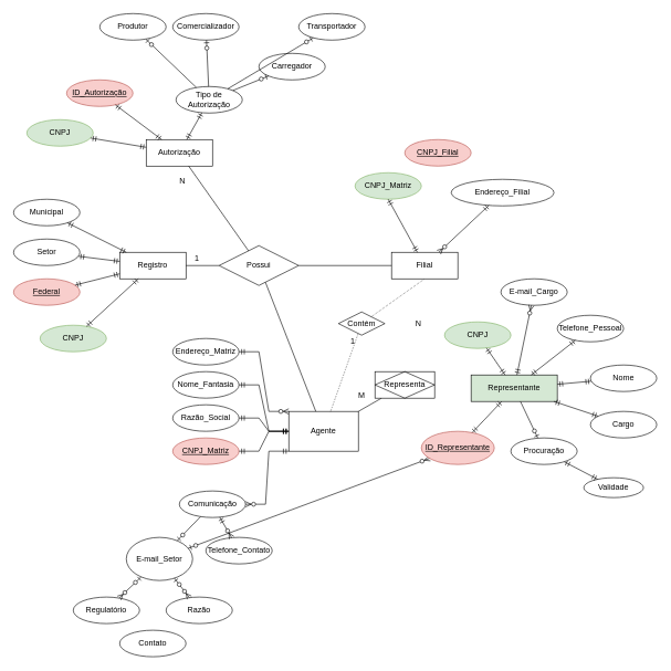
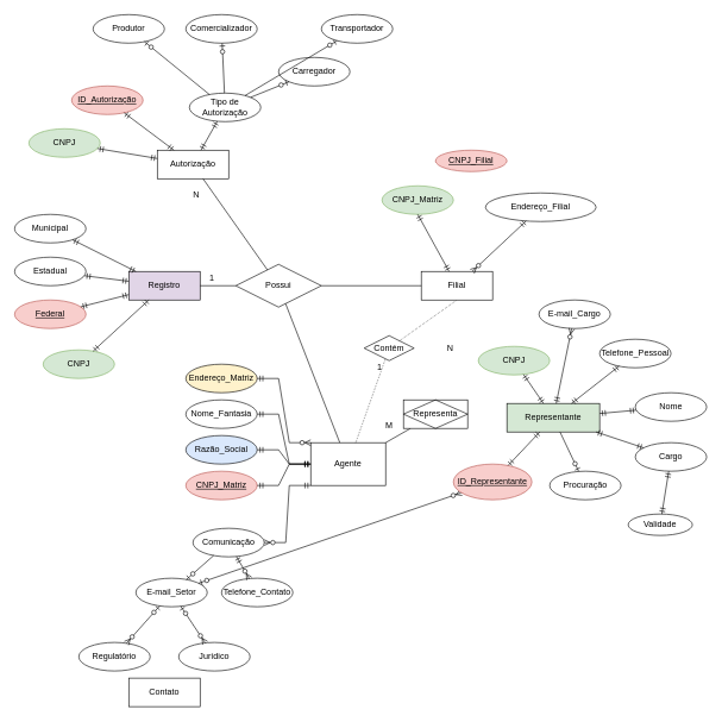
  <mxCell id="0" />
  <mxCell id="1" parent="0" />
  <mxCell id="2" value="Telefone_Contato" style="ellipse;whiteSpace=wrap;html=1;align=center;" parent="1" vertex="1"><mxGeometry x="310" y="810" width="100" height="40" as="geometry" /></mxCell>
- <mxCell id="3" value="E-mail_Setor" style="ellipse;whiteSpace=wrap;html=1;align=center;" parent="1" vertex="1"><mxGeometry x="190" y="810" width="100" height="65" as="geometry" /></mxCell>
+ <mxCell id="3" value="E-mail_Setor" style="ellipse;whiteSpace=wrap;html=1;align=center;" parent="1" vertex="1"><mxGeometry x="190" y="810" width="100" height="40" as="geometry" /></mxCell>
  <mxCell id="4" value="Nome_Fantasia" style="ellipse;whiteSpace=wrap;html=1;align=center;" parent="1" vertex="1"><mxGeometry x="260" y="560" width="100" height="40" as="geometry" /></mxCell>
- <mxCell id="5" value="Razão_Social" style="ellipse;whiteSpace=wrap;html=1;align=center;" parent="1" vertex="1"><mxGeometry x="260" y="610" width="100" height="40" as="geometry" /></mxCell>
- <mxCell id="6" value="Endereço_Matriz" style="ellipse;whiteSpace=wrap;html=1;align=center;" parent="1" vertex="1"><mxGeometry x="260" y="510" width="100" height="40" as="geometry" /></mxCell>
+ <mxCell id="5" value="Razão_Social" style="ellipse;whiteSpace=wrap;html=1;align=center;fillColor=#dae8fc;" parent="1" vertex="1"><mxGeometry x="260" y="610" width="100" height="40" as="geometry" /></mxCell>
+ <mxCell id="6" value="Endereço_Matriz" style="ellipse;whiteSpace=wrap;html=1;align=center;fillColor=#fff2cc;" parent="1" vertex="1"><mxGeometry x="260" y="510" width="100" height="40" as="geometry" /></mxCell>
  <mxCell id="7" value="Comunicação" style="ellipse;whiteSpace=wrap;html=1;align=center;" parent="1" vertex="1"><mxGeometry x="270" y="740" width="100" height="40" as="geometry" /></mxCell>
  <mxCell id="8" value="CNPJ_Matriz" style="ellipse;whiteSpace=wrap;html=1;align=center;fontStyle=4;fillColor=#f8cecc;strokeColor=#b85450;" parent="1" vertex="1"><mxGeometry x="260" y="660" width="100" height="40" as="geometry" /></mxCell>
  <mxCell id="9" value="Agente" style="whiteSpace=wrap;html=1;align=center;" parent="1" vertex="1"><mxGeometry x="435" y="620" width="105" height="60" as="geometry" /></mxCell>
  <mxCell id="10" value="" style="edgeStyle=entityRelationEdgeStyle;fontSize=12;html=1;endArrow=ERzeroToMany;startArrow=ERmandOne;rounded=0;exitX=0;exitY=1;exitDx=0;exitDy=0;" parent="1" source="9" target="7" edge="1"><mxGeometry width="100" height="100" relative="1" as="geometry"><mxPoint x="560" y="640" as="sourcePoint" /><mxPoint x="660" y="540" as="targetPoint" /></mxGeometry></mxCell>
  <mxCell id="11" value="" style="edgeStyle=entityRelationEdgeStyle;fontSize=12;html=1;endArrow=ERmandOne;startArrow=ERmandOne;rounded=0;entryX=0;entryY=0.5;entryDx=0;entryDy=0;" parent="1" source="8" target="9" edge="1"><mxGeometry width="100" height="100" relative="1" as="geometry"><mxPoint x="560" y="740" as="sourcePoint" /><mxPoint x="660" y="640" as="targetPoint" /></mxGeometry></mxCell>
  <mxCell id="12" value="" style="edgeStyle=entityRelationEdgeStyle;fontSize=12;html=1;endArrow=ERmandOne;startArrow=ERmandOne;rounded=0;" parent="1" source="5" target="9" edge="1"><mxGeometry width="100" height="100" relative="1" as="geometry"><mxPoint x="560" y="740" as="sourcePoint" /><mxPoint x="660" y="640" as="targetPoint" /></mxGeometry></mxCell>
  <mxCell id="13" value="" style="edgeStyle=entityRelationEdgeStyle;fontSize=12;html=1;endArrow=ERmandOne;startArrow=ERmandOne;rounded=0;entryX=0;entryY=0.5;entryDx=0;entryDy=0;" parent="1" source="4" target="9" edge="1"><mxGeometry width="100" height="100" relative="1" as="geometry"><mxPoint x="560" y="740" as="sourcePoint" /><mxPoint x="660" y="640" as="targetPoint" /></mxGeometry></mxCell>
  <mxCell id="14" value="" style="edgeStyle=entityRelationEdgeStyle;fontSize=12;html=1;endArrow=ERzeroToMany;startArrow=ERmandOne;rounded=0;entryX=0;entryY=0;entryDx=0;entryDy=0;" parent="1" source="6" target="9" edge="1"><mxGeometry width="100" height="100" relative="1" as="geometry"><mxPoint x="560" y="740" as="sourcePoint" /><mxPoint x="660" y="640" as="targetPoint" /></mxGeometry></mxCell>
  <mxCell id="15" value="" style="fontSize=12;html=1;endArrow=ERzeroToMany;startArrow=ERmandOne;rounded=0;" parent="1" source="7" target="2" edge="1"><mxGeometry width="100" height="100" relative="1" as="geometry"><mxPoint x="306.519" y="759.259" as="sourcePoint" /><mxPoint x="263.481" y="820.741" as="targetPoint" /><Array as="points" /></mxGeometry></mxCell>
  <mxCell id="16" value="Regulatório" style="ellipse;whiteSpace=wrap;html=1;align=center;" parent="1" vertex="1"><mxGeometry x="110" y="900" width="100" height="40" as="geometry" /></mxCell>
- <mxCell id="17" value="Contato" style="ellipse;whiteSpace=wrap;html=1;align=center;" parent="1" vertex="1"><mxGeometry x="180" y="950" width="100" height="40" as="geometry" /></mxCell>
- <mxCell id="18" value="Razão" style="ellipse;whiteSpace=wrap;html=1;align=center;" parent="1" vertex="1"><mxGeometry x="250" y="900" width="100" height="40" as="geometry" /></mxCell>
+ <mxCell id="17" value="Contato" style="whiteSpace=wrap;html=1;align=center;rounded=0;" parent="1" vertex="1"><mxGeometry x="180" y="950" width="100" height="40" as="geometry" /></mxCell>
+ <mxCell id="18" value="Jurídico" style="ellipse;whiteSpace=wrap;html=1;align=center;" parent="1" vertex="1"><mxGeometry x="250" y="900" width="100" height="40" as="geometry" /></mxCell>
  <mxCell id="19" value="" style="fontSize=12;html=1;endArrow=ERzeroToMany;startArrow=ERzeroToOne;rounded=0;" parent="1" source="3" target="16" edge="1"><mxGeometry width="100" height="100" relative="1" as="geometry"><mxPoint x="40" y="1090" as="sourcePoint" /><mxPoint x="140" y="990" as="targetPoint" /></mxGeometry></mxCell>
  <mxCell id="20" value="" style="fontSize=12;html=1;endArrow=ERzeroToOne;endFill=1;rounded=0;" parent="1" source="7" target="3" edge="1"><mxGeometry width="100" height="100" relative="1" as="geometry"><mxPoint x="560" y="840" as="sourcePoint" /><mxPoint x="660" y="740" as="targetPoint" /></mxGeometry></mxCell>
  <mxCell id="21" value="" style="fontSize=12;html=1;endArrow=ERzeroToMany;startArrow=ERzeroToOne;rounded=0;" parent="1" source="3" target="18" edge="1"><mxGeometry width="100" height="100" relative="1" as="geometry"><mxPoint x="560" y="840" as="sourcePoint" /><mxPoint x="660" y="740" as="targetPoint" /></mxGeometry></mxCell>
  <mxCell id="22" value="" style="fontSize=12;html=1;endArrow=ERzeroToMany;startArrow=ERzeroToOne;rounded=0;" parent="1" source="3" target="79" edge="1"><mxGeometry width="100" height="100" relative="1" as="geometry"><mxPoint x="560" y="840" as="sourcePoint" /><mxPoint x="370" y="1060" as="targetPoint" /></mxGeometry></mxCell>
  <mxCell id="23" value="Filial" style="whiteSpace=wrap;html=1;align=center;" parent="1" vertex="1"><mxGeometry x="590" y="380" width="100" height="40" as="geometry" /></mxCell>
  <mxCell id="24" value="Contém" style="shape=rhombus;perimeter=rhombusPerimeter;whiteSpace=wrap;html=1;align=center;" parent="1" vertex="1"><mxGeometry x="510" y="470" width="70" height="35" as="geometry" /></mxCell>
  <mxCell id="25" value="CNPJ_Matriz" style="ellipse;whiteSpace=wrap;html=1;align=center;fillColor=#d5e8d4;strokeColor=#82b366;" parent="1" vertex="1"><mxGeometry x="535" y="260" width="100" height="40" as="geometry" /></mxCell>
- <mxCell id="26" value="CNPJ_Filial" style="ellipse;whiteSpace=wrap;html=1;align=center;fontStyle=4;fillColor=#f8cecc;strokeColor=#b85450;" parent="1" vertex="1"><mxGeometry x="610" y="210" width="100" height="40" as="geometry" /></mxCell>
+ <mxCell id="26" value="CNPJ_Filial" style="ellipse;whiteSpace=wrap;html=1;align=center;fontStyle=4;fillColor=#f8cecc;strokeColor=#b85450;" parent="1" vertex="1"><mxGeometry x="610" y="210" width="100" height="30" as="geometry" /></mxCell>
  <mxCell id="27" value="Endereço_Filial" style="ellipse;whiteSpace=wrap;html=1;align=center;" parent="1" vertex="1"><mxGeometry x="680" y="270" width="155" height="40" as="geometry" /></mxCell>
  <mxCell id="28" value="Autorização" style="whiteSpace=wrap;html=1;align=center;" parent="1" vertex="1"><mxGeometry x="220" y="210" width="100" height="40" as="geometry" /></mxCell>
- <mxCell id="29" value="Registro" style="whiteSpace=wrap;html=1;align=center;" parent="1" vertex="1"><mxGeometry x="180" y="380" width="100" height="40" as="geometry" /></mxCell>
+ <mxCell id="29" value="Registro" style="whiteSpace=wrap;html=1;align=center;fillColor=#e1d5e7;" parent="1" vertex="1"><mxGeometry x="180" y="380" width="100" height="40" as="geometry" /></mxCell>
  <mxCell id="30" value="" style="fontSize=12;html=1;endArrow=ERmandOne;startArrow=ERmandOne;rounded=0;entryX=0.5;entryY=1;entryDx=0;entryDy=0;" parent="1" source="23" target="25" edge="1"><mxGeometry width="100" height="100" relative="1" as="geometry"><mxPoint x="560" y="440" as="sourcePoint" /><mxPoint x="660" y="340" as="targetPoint" /></mxGeometry></mxCell>
  <mxCell id="31" value="" style="fontSize=12;html=1;endArrow=ERzeroToMany;startArrow=ERmandOne;rounded=0;" parent="1" source="27" target="23" edge="1"><mxGeometry width="100" height="100" relative="1" as="geometry"><mxPoint x="550" y="440" as="sourcePoint" /><mxPoint x="650" y="340" as="targetPoint" /></mxGeometry></mxCell>
  <mxCell id="32" value="Representante" style="whiteSpace=wrap;html=1;align=center;fillColor=#d5e8d4;" parent="1" vertex="1"><mxGeometry x="710" y="565" width="130" height="40" as="geometry" /></mxCell>
  <mxCell id="33" value="CNPJ" style="ellipse;whiteSpace=wrap;html=1;align=center;fillColor=#d5e8d4;strokeColor=#82b366;" parent="1" vertex="1"><mxGeometry x="670" y="485" width="100" height="40" as="geometry" /></mxCell>
  <mxCell id="34" value="E-mail_Cargo" style="ellipse;whiteSpace=wrap;html=1;align=center;" parent="1" vertex="1"><mxGeometry x="755" y="420" width="100" height="40" as="geometry" /></mxCell>
  <mxCell id="35" value="Nome" style="ellipse;whiteSpace=wrap;html=1;align=center;" parent="1" vertex="1"><mxGeometry x="890" y="550" width="100" height="40" as="geometry" /></mxCell>
  <mxCell id="36" value="Cargo" style="ellipse;whiteSpace=wrap;html=1;align=center;" parent="1" vertex="1"><mxGeometry x="890" y="620" width="100" height="40" as="geometry" /></mxCell>
  <mxCell id="37" value="" style="fontSize=12;html=1;endArrow=ERmandOne;startArrow=ERmandOne;rounded=0;" parent="1" source="32" target="33" edge="1"><mxGeometry width="100" height="100" relative="1" as="geometry"><mxPoint x="560" y="740" as="sourcePoint" /><mxPoint x="660" y="640" as="targetPoint" /></mxGeometry></mxCell>
  <mxCell id="38" value="" style="fontSize=12;html=1;endArrow=ERzeroToMany;startArrow=ERmandOne;rounded=0;" parent="1" source="32" target="34" edge="1"><mxGeometry width="100" height="100" relative="1" as="geometry"><mxPoint x="560" y="740" as="sourcePoint" /><mxPoint x="660" y="640" as="targetPoint" /></mxGeometry></mxCell>
  <mxCell id="39" value="" style="fontSize=12;html=1;endArrow=ERmandOne;startArrow=ERmandOne;rounded=0;" parent="1" source="32" target="35" edge="1"><mxGeometry width="100" height="100" relative="1" as="geometry"><mxPoint x="560" y="740" as="sourcePoint" /><mxPoint x="660" y="640" as="targetPoint" /></mxGeometry></mxCell>
  <mxCell id="40" value="" style="fontSize=12;html=1;endArrow=ERmandOne;startArrow=ERmandOne;rounded=0;" parent="1" source="32" target="36" edge="1"><mxGeometry width="100" height="100" relative="1" as="geometry"><mxPoint x="560" y="740" as="sourcePoint" /><mxPoint x="660" y="640" as="targetPoint" /></mxGeometry></mxCell>
  <mxCell id="41" value="Validade" style="ellipse;whiteSpace=wrap;html=1;align=center;" parent="1" vertex="1"><mxGeometry x="880" y="720" width="90" height="30" as="geometry" /></mxCell>
- <mxCell id="42" value="" style="fontSize=12;html=1;endArrow=ERmandOne;startArrow=ERmandOne;rounded=0;" parent="1" source="41" target="77" edge="1"><mxGeometry width="100" height="100" relative="1" as="geometry"><mxPoint x="560" y="640" as="sourcePoint" /><mxPoint x="660" y="540" as="targetPoint" /></mxGeometry></mxCell>
+ <mxCell id="42" value="" style="fontSize=12;html=1;endArrow=ERmandOne;startArrow=ERmandOne;rounded=0;" parent="1" source="41" target="36" edge="1"><mxGeometry width="100" height="100" relative="1" as="geometry"><mxPoint x="560" y="640" as="sourcePoint" /><mxPoint x="660" y="540" as="targetPoint" /></mxGeometry></mxCell>
  <mxCell id="43" value="" style="endArrow=none;html=1;rounded=0;dashed=1;dashPattern=1 2;" parent="1" source="9" target="24" edge="1"><mxGeometry relative="1" as="geometry"><mxPoint x="530" y="590" as="sourcePoint" /><mxPoint x="690" y="590" as="targetPoint" /></mxGeometry></mxCell>
  <mxCell id="44" value="1" style="resizable=0;html=1;align=right;verticalAlign=bottom;" parent="43" connectable="0" vertex="1"><mxGeometry x="1" relative="1" as="geometry"><mxPoint x="-5" y="20" as="offset" /></mxGeometry></mxCell>
  <mxCell id="45" value="" style="endArrow=none;html=1;rounded=0;dashed=1;dashPattern=1 2;entryX=0.5;entryY=1;entryDx=0;entryDy=0;" parent="1" source="24" target="23" edge="1"><mxGeometry relative="1" as="geometry"><mxPoint x="530" y="590" as="sourcePoint" /><mxPoint x="690" y="590" as="targetPoint" /></mxGeometry></mxCell>
  <mxCell id="46" value="N" style="resizable=0;html=1;align=right;verticalAlign=bottom;" parent="45" connectable="0" vertex="1"><mxGeometry x="1" relative="1" as="geometry"><mxPoint x="-5" y="75" as="offset" /></mxGeometry></mxCell>
  <mxCell id="47" value="" style="endArrow=none;html=1;rounded=0;" parent="1" source="9" target="49" edge="1"><mxGeometry relative="1" as="geometry"><mxPoint x="530" y="590" as="sourcePoint" /><mxPoint x="601.88" y="598.205" as="targetPoint" /></mxGeometry></mxCell>
  <mxCell id="48" value="M" style="resizable=0;html=1;align=right;verticalAlign=bottom;" parent="47" connectable="0" vertex="1"><mxGeometry x="1" relative="1" as="geometry"><mxPoint x="-25" y="5" as="offset" /></mxGeometry></mxCell>
  <mxCell id="49" value="Representa" style="shape=associativeEntity;whiteSpace=wrap;html=1;align=center;" parent="1" vertex="1"><mxGeometry x="565" y="560" width="90" height="40" as="geometry" /></mxCell>
  <mxCell id="50" value="Telefone_Pessoal" style="ellipse;whiteSpace=wrap;html=1;align=center;" parent="1" vertex="1"><mxGeometry x="840" y="475" width="100" height="40" as="geometry" /></mxCell>
  <mxCell id="51" value="" style="fontSize=12;html=1;endArrow=ERmandOne;startArrow=ERmandOne;rounded=0;" parent="1" source="32" target="50" edge="1"><mxGeometry width="100" height="100" relative="1" as="geometry"><mxPoint x="850" y="620" as="sourcePoint" /><mxPoint x="911.589" y="637.196" as="targetPoint" /></mxGeometry></mxCell>
  <mxCell id="52" value="Possui" style="shape=rhombus;perimeter=rhombusPerimeter;whiteSpace=wrap;html=1;align=center;" parent="1" vertex="1"><mxGeometry x="330" y="370" width="120" height="60" as="geometry" /></mxCell>
  <mxCell id="53" value="" style="endArrow=none;html=1;rounded=0;" parent="1" source="52" target="9" edge="1"><mxGeometry relative="1" as="geometry"><mxPoint x="480" y="540" as="sourcePoint" /><mxPoint x="640" y="540" as="targetPoint" /></mxGeometry></mxCell>
  <mxCell id="54" value="" style="endArrow=none;html=1;rounded=0;" parent="1" source="52" target="23" edge="1"><mxGeometry relative="1" as="geometry"><mxPoint x="480" y="540" as="sourcePoint" /><mxPoint x="640" y="540" as="targetPoint" /></mxGeometry></mxCell>
  <mxCell id="55" value="" style="endArrow=none;html=1;rounded=0;" parent="1" source="52" target="28" edge="1"><mxGeometry relative="1" as="geometry"><mxPoint x="480" y="340" as="sourcePoint" /><mxPoint x="640" y="340" as="targetPoint" /></mxGeometry></mxCell>
  <mxCell id="56" value="N" style="resizable=0;html=1;align=right;verticalAlign=bottom;" parent="55" connectable="0" vertex="1"><mxGeometry x="1" relative="1" as="geometry"><mxPoint x="-5" y="30" as="offset" /></mxGeometry></mxCell>
  <mxCell id="57" value="" style="endArrow=none;html=1;rounded=0;" parent="1" source="52" target="29" edge="1"><mxGeometry relative="1" as="geometry"><mxPoint x="480" y="440" as="sourcePoint" /><mxPoint x="640" y="440" as="targetPoint" /></mxGeometry></mxCell>
  <mxCell id="58" value="1" style="resizable=0;html=1;align=right;verticalAlign=bottom;" parent="57" connectable="0" vertex="1"><mxGeometry x="1" relative="1" as="geometry"><mxPoint x="20" y="-2" as="offset" /></mxGeometry></mxCell>
- <mxCell id="59" value="Setor" style="ellipse;whiteSpace=wrap;html=1;align=center;" parent="1" vertex="1"><mxGeometry x="20" y="360" width="100" height="40" as="geometry" /></mxCell>
+ <mxCell id="59" value="Estadual" style="ellipse;whiteSpace=wrap;html=1;align=center;" parent="1" vertex="1"><mxGeometry x="20" y="360" width="100" height="40" as="geometry" /></mxCell>
  <mxCell id="60" value="ID_Autorização" style="ellipse;whiteSpace=wrap;html=1;align=center;fontStyle=4;fillColor=#f8cecc;strokeColor=#b85450;" parent="1" vertex="1"><mxGeometry x="100" y="120" width="100" height="40" as="geometry" /></mxCell>
  <mxCell id="61" value="Tipo de Autorização" style="ellipse;whiteSpace=wrap;html=1;align=center;" parent="1" vertex="1"><mxGeometry x="265" y="130" width="100" height="40" as="geometry" /></mxCell>
- <mxCell id="62" value="Produtor" style="ellipse;whiteSpace=wrap;html=1;align=center;" parent="1" vertex="1"><mxGeometry x="150" y="20" width="100" height="40" as="geometry" /></mxCell>
+ <mxCell id="62" value="Produtor" style="ellipse;whiteSpace=wrap;html=1;align=center;" parent="1" vertex="1"><mxGeometry x="130" y="20" width="100" height="40" as="geometry" /></mxCell>
  <mxCell id="63" value="Comercializador" style="ellipse;whiteSpace=wrap;html=1;align=center;" parent="1" vertex="1"><mxGeometry x="260" y="20" width="100" height="40" as="geometry" /></mxCell>
  <mxCell id="64" value="Transportador" style="ellipse;whiteSpace=wrap;html=1;align=center;" parent="1" vertex="1"><mxGeometry x="450" y="20" width="100" height="40" as="geometry" /></mxCell>
  <mxCell id="65" value="Carregador" style="ellipse;whiteSpace=wrap;html=1;align=center;" parent="1" vertex="1"><mxGeometry x="390" y="80" width="100" height="40" as="geometry" /></mxCell>
  <mxCell id="66" value="" style="fontSize=12;html=1;endArrow=ERmandOne;startArrow=ERmandOne;rounded=0;" parent="1" source="28" target="60" edge="1"><mxGeometry width="100" height="100" relative="1" as="geometry"><mxPoint x="210" y="290" as="sourcePoint" /><mxPoint x="310" y="190" as="targetPoint" /></mxGeometry></mxCell>
  <mxCell id="67" value="Municipal" style="ellipse;whiteSpace=wrap;html=1;align=center;" parent="1" vertex="1"><mxGeometry x="20" y="300" width="100" height="40" as="geometry" /></mxCell>
  <mxCell id="68" value="Federal" style="ellipse;whiteSpace=wrap;html=1;align=center;fontStyle=4;fillColor=#f8cecc;strokeColor=#b85450;" parent="1" vertex="1"><mxGeometry x="20" y="420" width="100" height="40" as="geometry" /></mxCell>
  <mxCell id="69" value="" style="fontSize=12;html=1;endArrow=ERmandOne;startArrow=ERmandOne;rounded=0;" parent="1" source="29" target="67" edge="1"><mxGeometry width="100" height="100" relative="1" as="geometry"><mxPoint x="340" y="290" as="sourcePoint" /><mxPoint x="440" y="190" as="targetPoint" /></mxGeometry></mxCell>
  <mxCell id="70" value="" style="fontSize=12;html=1;endArrow=ERmandOne;startArrow=ERmandOne;rounded=0;" parent="1" source="29" target="59" edge="1"><mxGeometry width="100" height="100" relative="1" as="geometry"><mxPoint x="120" y="390" as="sourcePoint" /><mxPoint x="161.43" y="348.57" as="targetPoint" /></mxGeometry></mxCell>
  <mxCell id="71" value="" style="fontSize=12;html=1;endArrow=ERmandOne;startArrow=ERmandOne;rounded=0;" parent="1" source="68" target="29" edge="1"><mxGeometry width="100" height="100" relative="1" as="geometry"><mxPoint x="90" y="390" as="sourcePoint" /><mxPoint x="69.806" y="349.612" as="targetPoint" /></mxGeometry></mxCell>
  <mxCell id="72" value="" style="fontSize=12;html=1;endArrow=ERzeroToOne;endFill=1;rounded=0;" parent="1" source="61" target="62" edge="1"><mxGeometry width="100" height="100" relative="1" as="geometry"><mxPoint x="340" y="290" as="sourcePoint" /><mxPoint x="440" y="190" as="targetPoint" /></mxGeometry></mxCell>
  <mxCell id="73" value="" style="fontSize=12;html=1;endArrow=ERzeroToOne;endFill=1;rounded=0;" parent="1" source="61" target="63" edge="1"><mxGeometry width="100" height="100" relative="1" as="geometry"><mxPoint x="299.882" y="131.69" as="sourcePoint" /><mxPoint x="230.137" y="68.306" as="targetPoint" /></mxGeometry></mxCell>
  <mxCell id="74" value="" style="fontSize=12;html=1;endArrow=ERzeroToOne;endFill=1;rounded=0;" parent="1" source="61" target="64" edge="1"><mxGeometry width="100" height="100" relative="1" as="geometry"><mxPoint x="320" y="130" as="sourcePoint" /><mxPoint x="320" y="70" as="targetPoint" /></mxGeometry></mxCell>
  <mxCell id="75" value="" style="fontSize=12;html=1;endArrow=ERzeroToOne;endFill=1;rounded=0;" parent="1" source="61" target="65" edge="1"><mxGeometry width="100" height="100" relative="1" as="geometry"><mxPoint x="340.118" y="131.69" as="sourcePoint" /><mxPoint x="409.863" y="68.306" as="targetPoint" /></mxGeometry></mxCell>
  <mxCell id="76" value="" style="fontSize=12;html=1;endArrow=ERmandOne;startArrow=ERmandOne;rounded=0;" parent="1" source="28" target="61" edge="1"><mxGeometry width="100" height="100" relative="1" as="geometry"><mxPoint x="340" y="290" as="sourcePoint" /><mxPoint x="440" y="190" as="targetPoint" /></mxGeometry></mxCell>
  <mxCell id="77" value="Procuração" style="ellipse;whiteSpace=wrap;html=1;align=center;" parent="1" vertex="1"><mxGeometry x="770" y="660" width="100" height="40" as="geometry" /></mxCell>
  <mxCell id="78" value="" style="fontSize=12;html=1;endArrow=ERzeroToOne;endFill=1;rounded=0;" parent="1" source="32" target="77" edge="1"><mxGeometry width="100" height="100" relative="1" as="geometry"><mxPoint x="340" y="740" as="sourcePoint" /><mxPoint x="440" y="640" as="targetPoint" /></mxGeometry></mxCell>
  <mxCell id="79" value="ID_Representante" style="ellipse;whiteSpace=wrap;html=1;align=center;fontStyle=4;fillColor=#f8cecc;strokeColor=#b85450;" parent="1" vertex="1"><mxGeometry x="635" y="650" width="110" height="50" as="geometry" /></mxCell>
  <mxCell id="80" value="" style="fontSize=12;html=1;endArrow=ERmandOne;startArrow=ERmandOne;rounded=0;" parent="1" source="79" target="32" edge="1"><mxGeometry width="100" height="100" relative="1" as="geometry"><mxPoint x="580" y="630" as="sourcePoint" /><mxPoint x="680" y="530" as="targetPoint" /></mxGeometry></mxCell>
  <mxCell id="81" value="CNPJ" style="ellipse;whiteSpace=wrap;html=1;align=center;fillColor=#d5e8d4;strokeColor=#82b366;" vertex="1" parent="1"><mxGeometry x="60" y="490" width="100" height="40" as="geometry" /></mxCell>
  <mxCell id="82" value="CNPJ" style="ellipse;whiteSpace=wrap;html=1;align=center;fillColor=#d5e8d4;strokeColor=#82b366;" vertex="1" parent="1"><mxGeometry x="40" y="180" width="100" height="40" as="geometry" /></mxCell>
  <mxCell id="83" value="" style="fontSize=12;html=1;endArrow=ERmandOne;startArrow=ERmandOne;rounded=0;" edge="1" parent="1" source="28" target="82"><mxGeometry width="100" height="100" relative="1" as="geometry"><mxPoint x="253.333" y="220" as="sourcePoint" /><mxPoint x="183.529" y="167.647" as="targetPoint" /></mxGeometry></mxCell>
  <mxCell id="84" value="" style="fontSize=12;html=1;endArrow=ERmandOne;startArrow=ERmandOne;rounded=0;" edge="1" parent="1" source="29" target="81"><mxGeometry width="100" height="100" relative="1" as="geometry"><mxPoint x="230" y="231.667" as="sourcePoint" /><mxPoint x="146.154" y="217.692" as="targetPoint" /></mxGeometry></mxCell>
